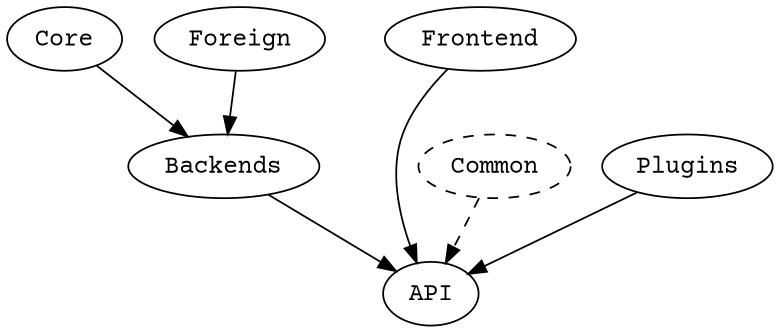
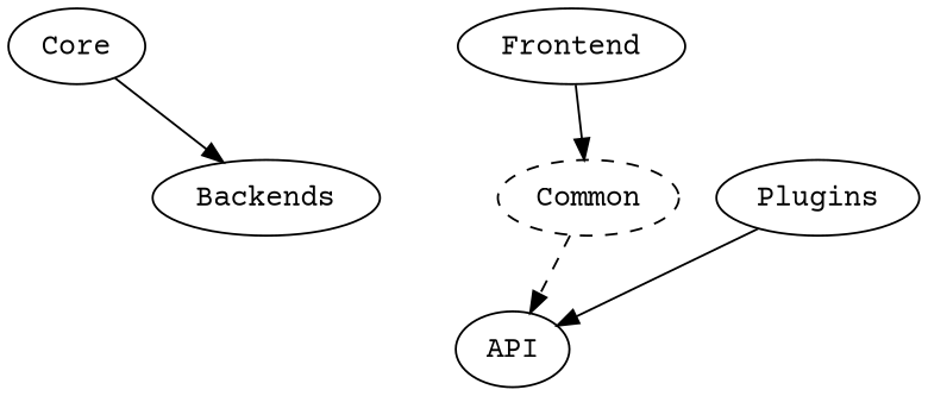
  digraph {
    fontname="Courier Prime"
    node [fontname="Courier Prime"]
    edge [fontname="Courier Prime"]
    Core
    Backends
    Frontend
    API
    Common [style=dashed]
-   Foreign
    Plugins
    Core -> Backends
-   Backends -> API
-   Frontend -> API
+   Frontend -> Common
    Common -> API [style=dashed]
-   Foreign -> Backends
    Plugins -> API
  }
